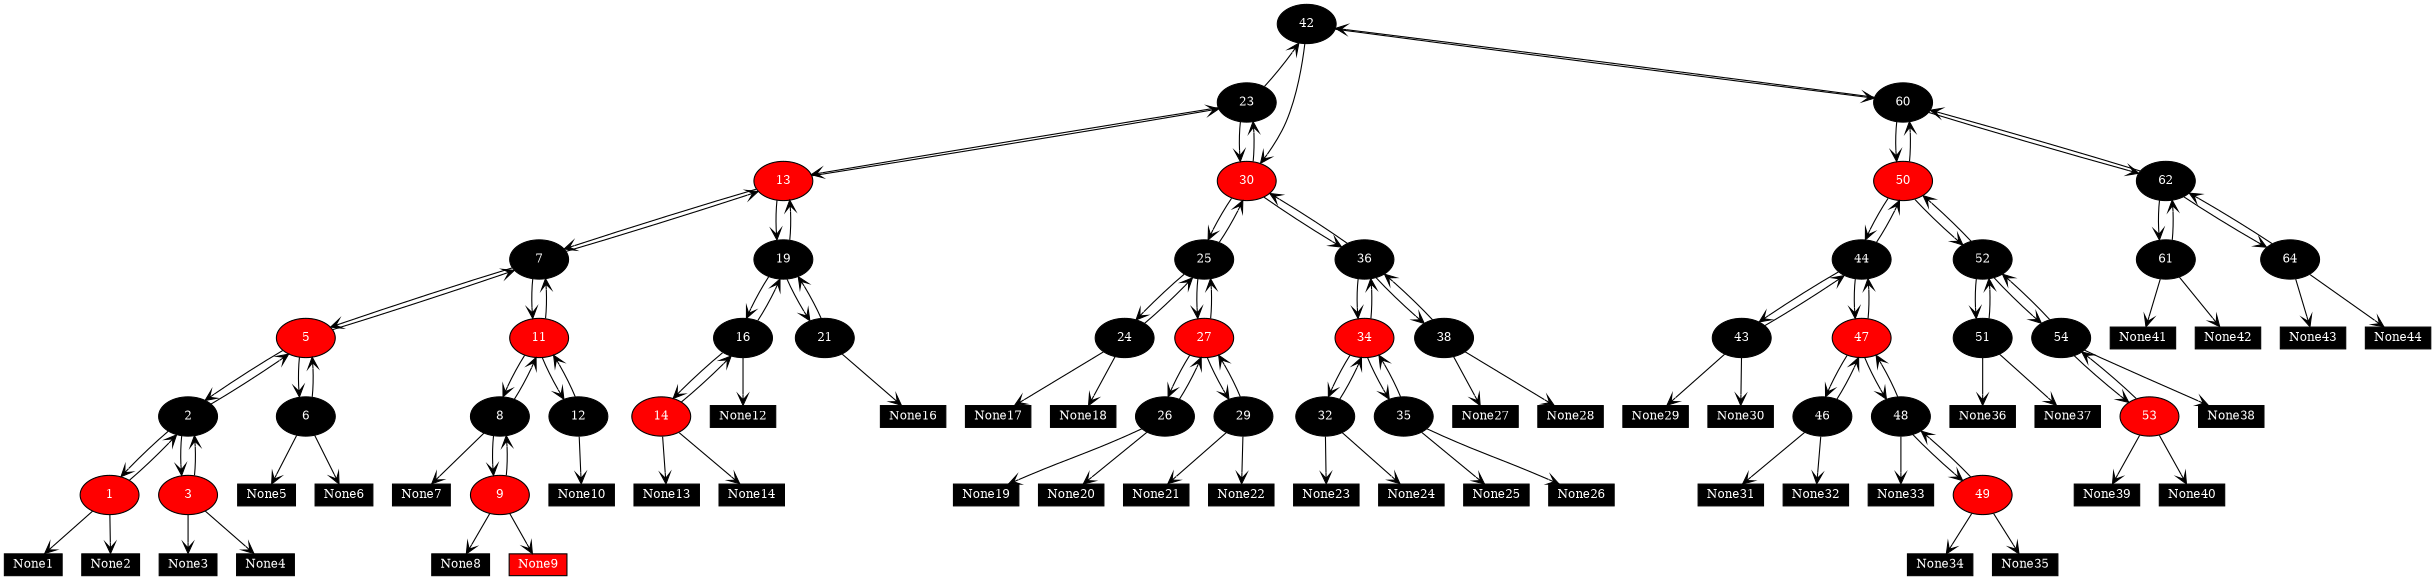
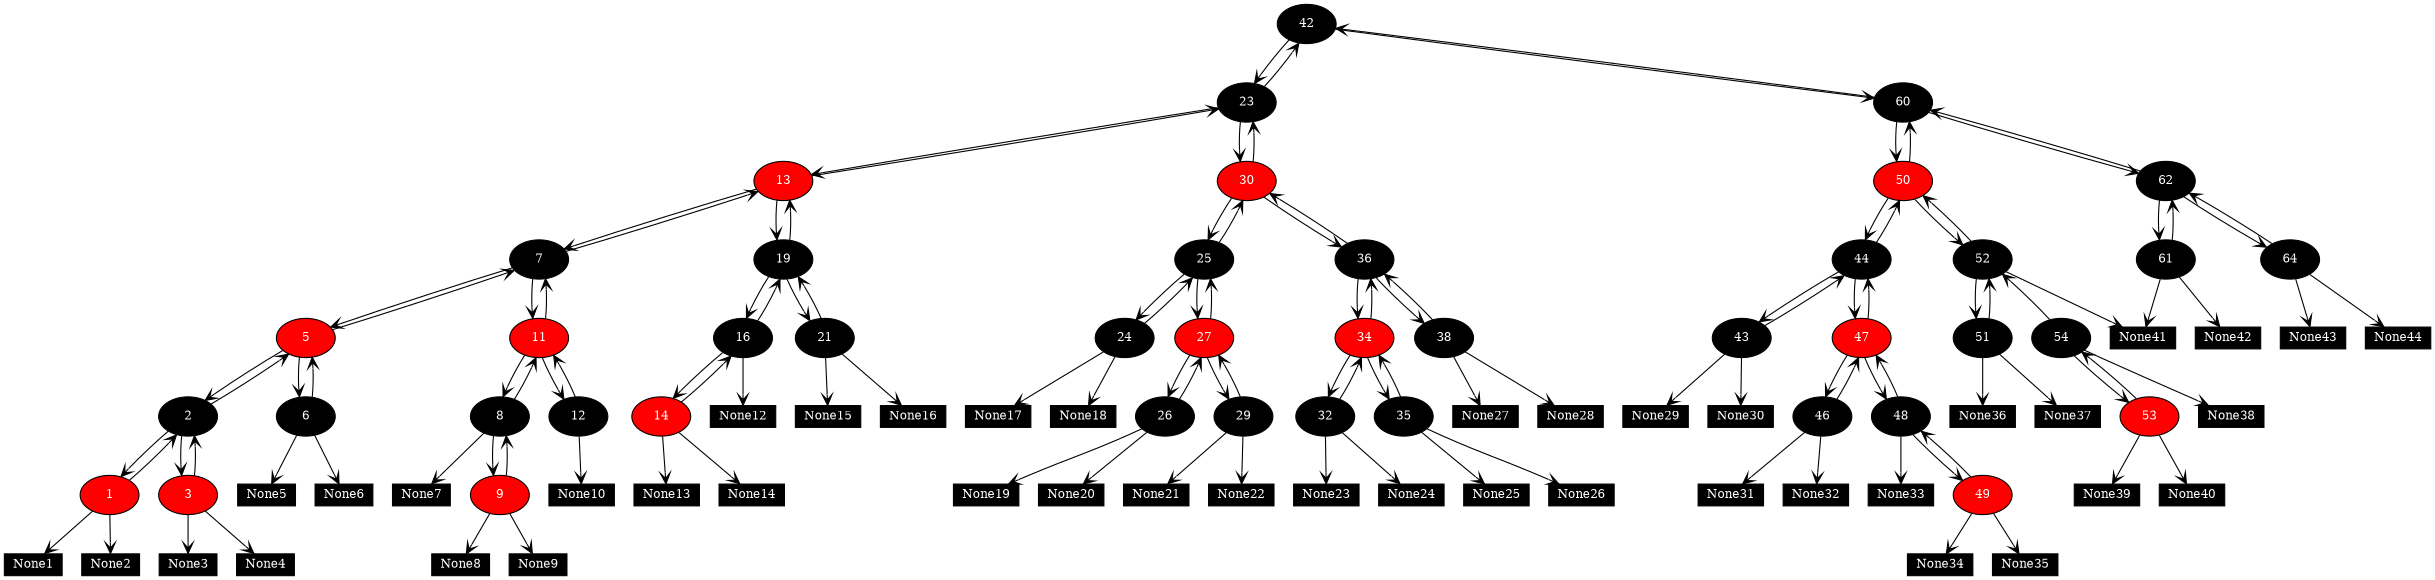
  digraph {
    fontname="DejaVu Serif"
    node [fillcolor=black fontcolor=white fontname="DejaVu Serif" fontsize=11 style=filled]
    edge [arrowhead=vee fontname="DejaVu Serif"]
    42
    23
    60
    13 [fillcolor=red]
    30 [fillcolor=red]
    50 [fillcolor=red]
    62
    7
    19
    25
    36
    44
    52
    61
    64
    5 [fillcolor=red]
    11 [fillcolor=red]
    16
    21
    24
    27 [fillcolor=red]
    34 [fillcolor=red]
    38
    2
    6
    8
    12
    14 [fillcolor=red]
    None12 [height=.25 shape=box width=.5]
+   None15 [height=.25 shape=box width=.5]
    None16 [height=.25 shape=box width=.5]
    1 [fillcolor=red]
    3 [fillcolor=red]
    None5 [height=.25 shape=box width=.5]
    None6 [height=.25 shape=box width=.5]
    None7 [height=.25 shape=box width=.5]
    9 [fillcolor=red]
    None10 [height=.25 shape=box width=.5]
    None1 [height=.25 shape=box width=.5]
    None2 [height=.25 shape=box width=.5]
    None3 [height=.25 shape=box width=.5]
    None4 [height=.25 shape=box width=.5]
    None8 [height=.25 shape=box width=.5]
-   None9 [fillcolor=red height=.25 shape=box width=.5]
+   None9 [height=.25 shape=box width=.5]
    None13 [height=.25 shape=box width=.5]
    None14 [height=.25 shape=box width=.5]
    None17 [height=.25 shape=box width=.5]
    None18 [height=.25 shape=box width=.5]
    26
    29
    32
    35
    None27 [height=.25 shape=box width=.5]
    None28 [height=.25 shape=box width=.5]
    None19 [height=.25 shape=box width=.5]
    None20 [height=.25 shape=box width=.5]
    None21 [height=.25 shape=box width=.5]
    None22 [height=.25 shape=box width=.5]
    None23 [height=.25 shape=box width=.5]
    None24 [height=.25 shape=box width=.5]
    None25 [height=.25 shape=box width=.5]
    None26 [height=.25 shape=box width=.5]
    43
    47 [fillcolor=red]
    51
    54
    None41 [height=.25 shape=box width=.5]
    None42 [height=.25 shape=box width=.5]
    None43 [height=.25 shape=box width=.5]
    None44 [height=.25 shape=box width=.5]
    None29 [height=.25 shape=box width=.5]
    None30 [height=.25 shape=box width=.5]
    46
    48
    None36 [height=.25 shape=box width=.5]
    None37 [height=.25 shape=box width=.5]
    53 [fillcolor=red]
    None38 [height=.25 shape=box width=.5]
    None31 [height=.25 shape=box width=.5]
    None32 [height=.25 shape=box width=.5]
    None33 [height=.25 shape=box width=.5]
    49 [fillcolor=red]
    None34 [height=.25 shape=box width=.5]
    None35 [height=.25 shape=box width=.5]
    None39 [height=.25 shape=box width=.5]
    None40 [height=.25 shape=box width=.5]
-   42 -> 30
+   42 -> 23
    42 -> 60
    23 -> 42
    23 -> 13
    23 -> 30
    60 -> 42
    60 -> 50
    60 -> 62
    13 -> 23
    13 -> 7
    13 -> 19
    30 -> 23
    30 -> 25
    30 -> 36
    50 -> 60
    50 -> 44
    50 -> 52
    62 -> 60
    62 -> 61
    62 -> 64
    7 -> 13
    7 -> 5
    7 -> 11
    19 -> 13
    19 -> 16
    19 -> 21
    25 -> 30
    25 -> 24
    25 -> 27
    36 -> 30
    36 -> 34
    36 -> 38
    44 -> 50
    44 -> 43
    44 -> 47
    52 -> 50
    52 -> 51
-   52 -> 54
+   52 -> None41
    61 -> 62
    61 -> None41
    61 -> None42
    64 -> 62
    64 -> None43
    64 -> None44
    5 -> 7
    5 -> 2
    5 -> 6
    11 -> 7
    11 -> 8
    11 -> 12
    16 -> 19
    16 -> 14
    16 -> None12
    21 -> 19
+   21 -> None15
    21 -> None16
    24 -> 25
    24 -> None17
    24 -> None18
    27 -> 25
    27 -> 26
    27 -> 29
    34 -> 36
    34 -> 32
    34 -> 35
    38 -> 36
    38 -> None27
    38 -> None28
    2 -> 5
    2 -> 1
    2 -> 3
    6 -> 5
    6 -> None5
    6 -> None6
    8 -> 11
    8 -> None7
    8 -> 9
    12 -> 11
    12 -> None10
    14 -> 16
    14 -> None13
    14 -> None14
    1 -> 2
    1 -> None1
    1 -> None2
    3 -> 2
    3 -> None3
    3 -> None4
    9 -> 8
    9 -> None8
    9 -> None9
    26 -> 27
    26 -> None19
    26 -> None20
    29 -> 27
    29 -> None21
    29 -> None22
    32 -> 34
    32 -> None23
    32 -> None24
    35 -> 34
    35 -> None25
    35 -> None26
    43 -> 44
    43 -> None29
    43 -> None30
    47 -> 44
    47 -> 46
    47 -> 48
    51 -> 52
    51 -> None36
    51 -> None37
    54 -> 52
    54 -> 53
    54 -> None38
    46 -> 47
    46 -> None31
    46 -> None32
    48 -> 47
    48 -> None33
    48 -> 49
    53 -> 54
    53 -> None39
    53 -> None40
    49 -> 48
    49 -> None34
    49 -> None35
  }
